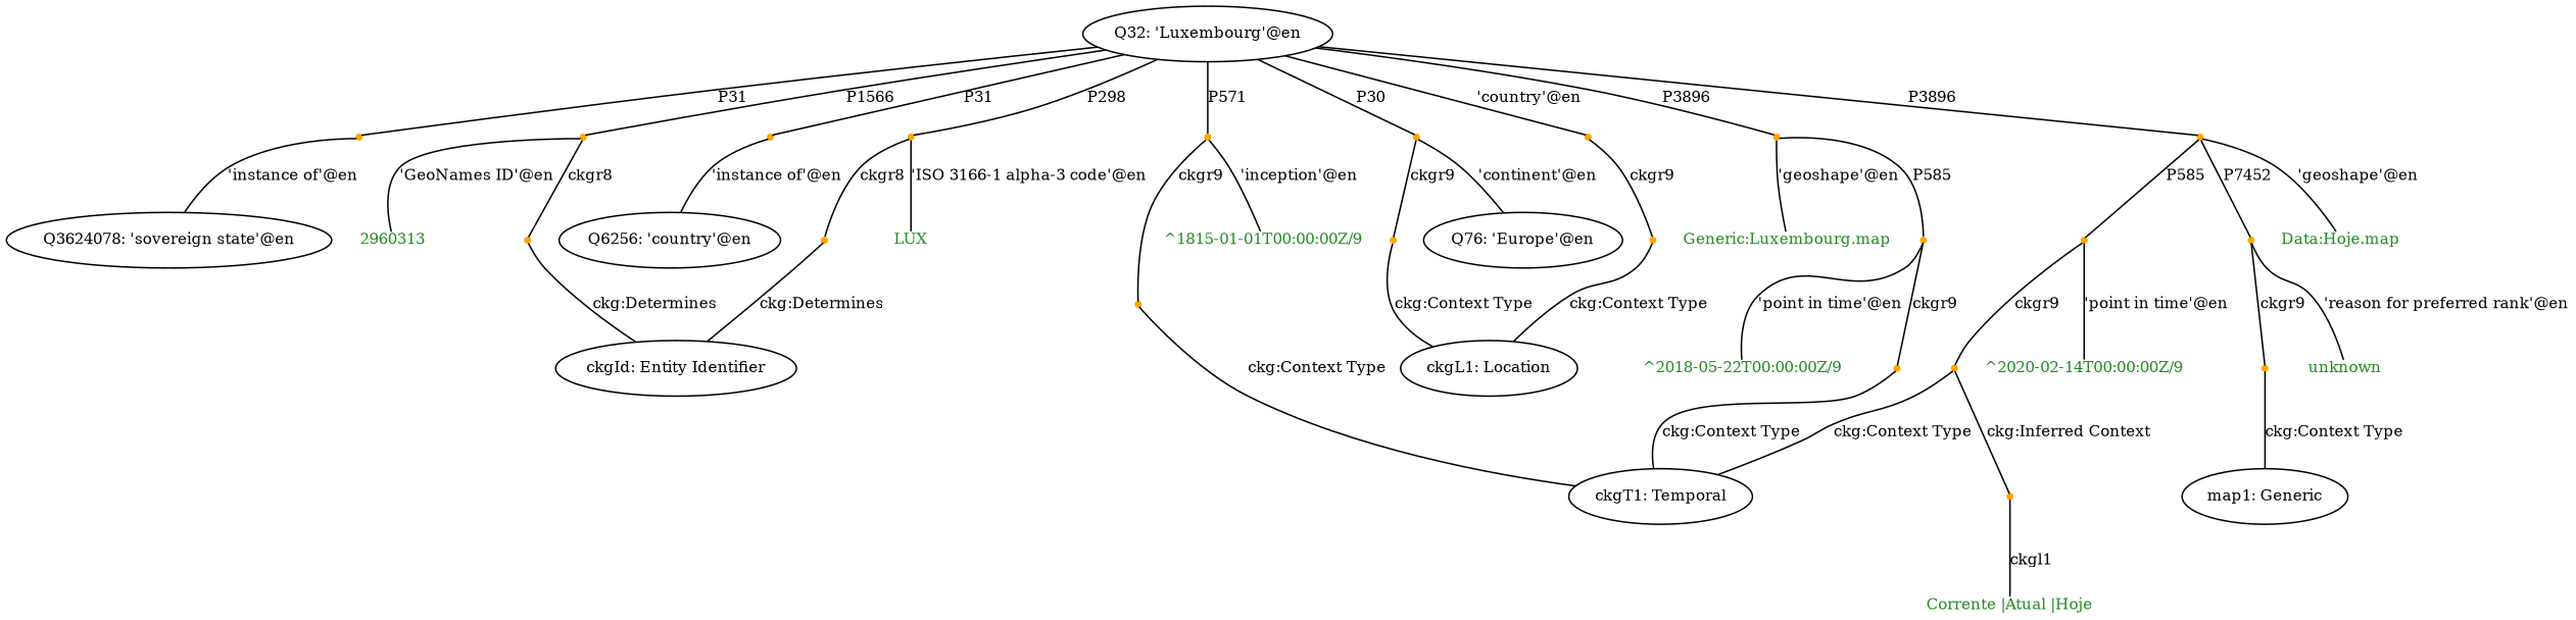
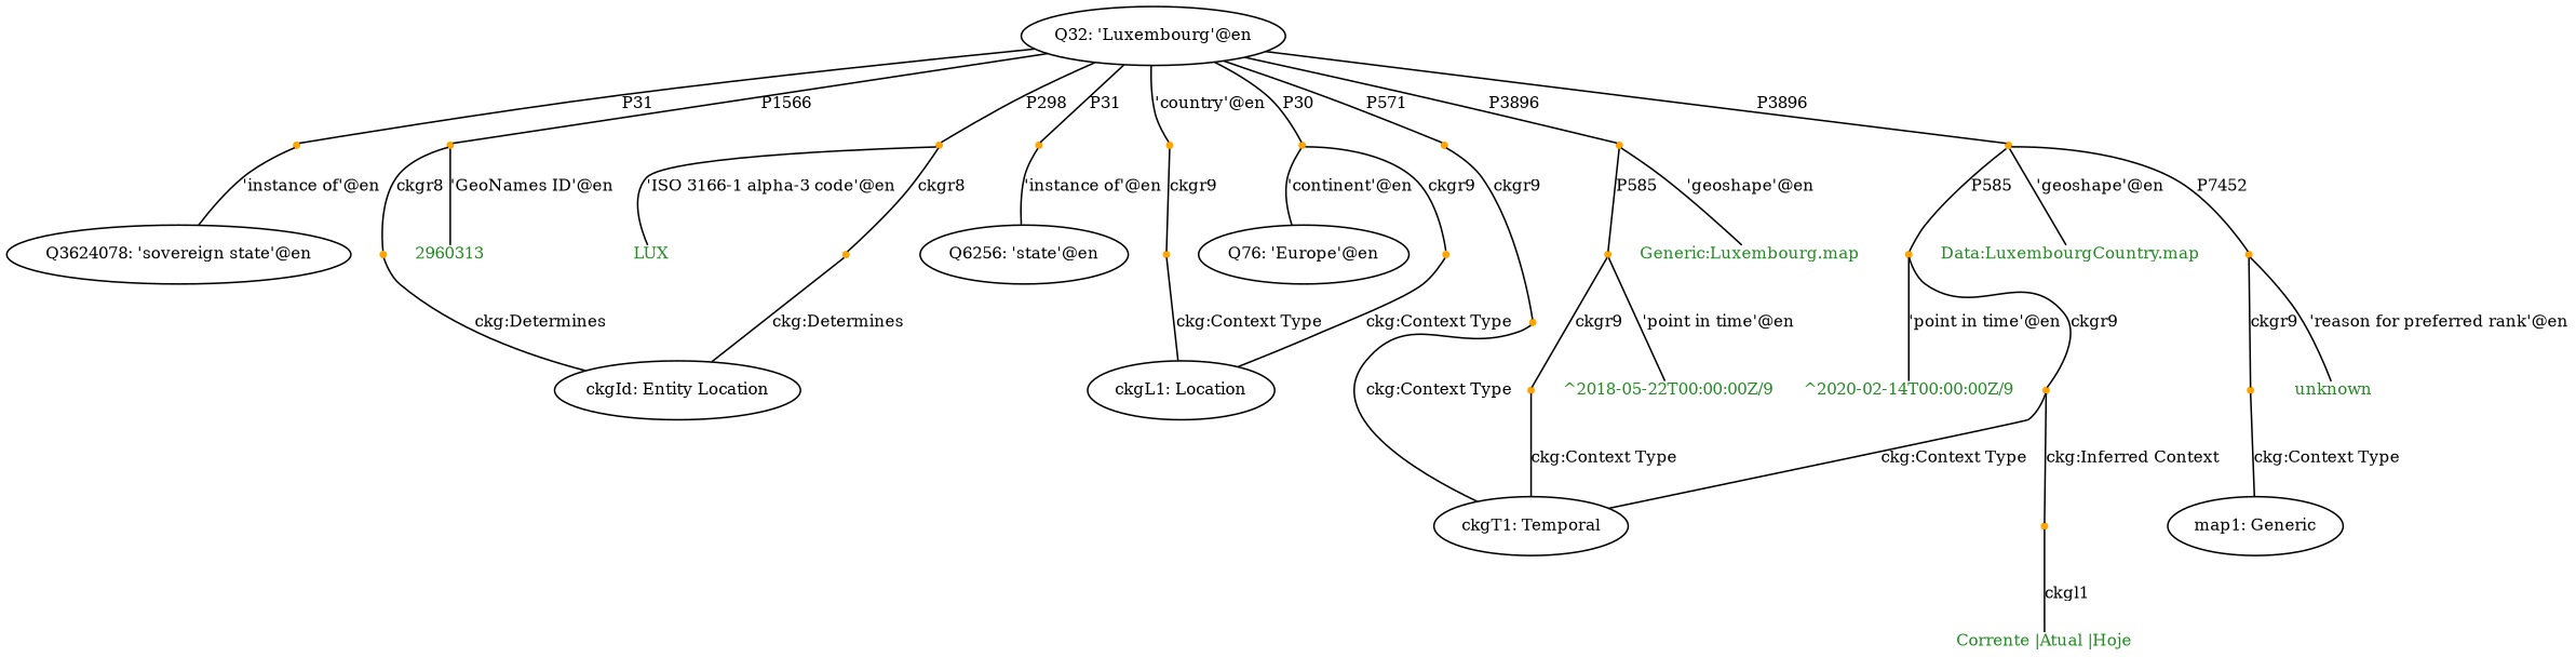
  strict graph {
    fontsize=20
    node [fontcolor=black fontsize=10 shape=point color=orange style=filled]
    edge [fontsize=10]
    n1 [label="Q32: 'Luxembourg'@en" shape=ellipse color="" style=""]
    "Q32-P31-Q3624078-3652e85b-0"
    "Q32-P1566-0c4dc1-f2799667-0" [fontcolor=forestgreen]
    "Q32-P31-Q6256-f26ba82d-0"
    "Q32-P298-76d87b-5f794d54-0" [fontcolor=forestgreen]
    "Q32-P17-Q32-ba767b2a-0"
    "Q32-P571-895cae-e79cc2f0-0" [fontcolor=forestgreen]
    "Q32-P30-Q46-ce3a5135-0"
    "Q32-P3896-91b57d-2292122e-0" [fontcolor=forestgreen]
    "Q32-P3896-c3109c-c7e6ab55-0" [fontcolor=forestgreen]
    n11 [label="Q3624078: 'sovereign state'@en" shape=ellipse color="" style=""]
    n12 [fontcolor=forestgreen label=2960313 shape=plain color="" style=""]
    "Q32-P1566-0c4dc1-f2799667-0-P1566"
-   n14 [label="Q6256: 'country'@en" shape=ellipse color="" style=""]
+   n14 [label="Q6256: 'state'@en" shape=ellipse color="" style=""]
    n15 [fontcolor=forestgreen label=LUX shape=plain color="" style=""]
    "Q32-P298-76d87b-5f794d54-0-P298"
    "Q32-P17-Q32-ba767b2a-0-P17"
-   n18 [fontcolor=forestgreen label="^1815-01-01T00:00:00Z/9" shape=plain color="" style=""]
    "Q32-P571-895cae-e79cc2f0-0-P571"
    n20 [label="Q76: 'Europe'@en" shape=ellipse color="" style=""]
    "Q32-P30-Q46-ce3a5135-0-P30"
    n22 [fontcolor=forestgreen label="Generic:Luxembourg.map" shape=plain color="" style=""]
    "Q32-P3896-91b57d-2292122e-0-P585" [fontcolor=forestgreen]
-   n24 [fontcolor=forestgreen label="Data:Hoje.map" shape=plain color="" style=""]
+   n24 [fontcolor=forestgreen label="Data:LuxembourgCountry.map" shape=plain color="" style=""]
    "Q32-P3896-c3109c-c7e6ab55-0-P585" [fontcolor=forestgreen]
    "Q32-P3896-c3109c-c7e6ab55-0-P7452" [fontcolor=forestgreen]
-   n27 [label="ckgId: Entity Identifier" shape=ellipse color="" style=""]
+   n27 [label="ckgId: Entity Location" shape=ellipse color="" style=""]
    n28 [label="ckgL1: Location" shape=ellipse color="" style=""]
    n29 [label="ckgT1: Temporal" shape=ellipse color="" style=""]
    n30 [fontcolor=forestgreen label="^2018-05-22T00:00:00Z/9" shape=plain color="" style=""]
    "Q32-P3896-91b57d-2292122e-0-P585-ckgT1"
    n32 [fontcolor=forestgreen label="^2020-02-14T00:00:00Z/9" shape=plain color="" style=""]
    n33 [label="Q32-P3896-c3109c-c7e6ab55-0-P585-ckgT1: ckgr3"]
    n34 [fontcolor=forestgreen label=unknown shape=plain color="" style=""]
    "Q32-P3896-c3109c-c7e6ab55-0-P7452-ckgG1"
    "Q32-P3896-c3109c-c7e6ab55-0-P585-ckgl1" [fontcolor=forestgreen]
    n37 [fontcolor=forestgreen label="Corrente |Atual |Hoje" shape=plain color="" style=""]
    n38 [label="map1: Generic" shape=ellipse color="" style=""]
    n1 -- "Q32-P31-Q3624078-3652e85b-0" [label=P31]
    n1 -- "Q32-P1566-0c4dc1-f2799667-0" [label=P1566]
    n1 -- "Q32-P31-Q6256-f26ba82d-0" [label=P31]
    n1 -- "Q32-P298-76d87b-5f794d54-0" [label=P298]
    n1 -- "Q32-P17-Q32-ba767b2a-0" [label="'country'@en"]
    n1 -- "Q32-P571-895cae-e79cc2f0-0" [label=P571]
    n1 -- "Q32-P30-Q46-ce3a5135-0" [label=P30]
    n1 -- "Q32-P3896-91b57d-2292122e-0" [label=P3896]
    n1 -- "Q32-P3896-c3109c-c7e6ab55-0" [label=P3896]
    "Q32-P31-Q3624078-3652e85b-0" -- n11 [label="'instance of'@en"]
    "Q32-P1566-0c4dc1-f2799667-0" -- n12 [label="'GeoNames ID'@en"]
    "Q32-P1566-0c4dc1-f2799667-0" -- "Q32-P1566-0c4dc1-f2799667-0-P1566" [label=ckgr8]
    "Q32-P31-Q6256-f26ba82d-0" -- n14 [label="'instance of'@en"]
    "Q32-P298-76d87b-5f794d54-0" -- n15 [label="'ISO 3166-1 alpha-3 code'@en"]
    "Q32-P298-76d87b-5f794d54-0" -- "Q32-P298-76d87b-5f794d54-0-P298" [label=ckgr8]
    "Q32-P17-Q32-ba767b2a-0" -- "Q32-P17-Q32-ba767b2a-0-P17" [label=ckgr9]
-   "Q32-P571-895cae-e79cc2f0-0" -- n18 [label="'inception'@en"]
    "Q32-P571-895cae-e79cc2f0-0" -- "Q32-P571-895cae-e79cc2f0-0-P571" [label=ckgr9]
    "Q32-P30-Q46-ce3a5135-0" -- n20 [label="'continent'@en"]
    "Q32-P30-Q46-ce3a5135-0" -- "Q32-P30-Q46-ce3a5135-0-P30" [label=ckgr9]
    "Q32-P3896-91b57d-2292122e-0" -- n22 [label="'geoshape'@en"]
    "Q32-P3896-91b57d-2292122e-0" -- "Q32-P3896-91b57d-2292122e-0-P585" [label=P585]
    "Q32-P3896-c3109c-c7e6ab55-0" -- n24 [label="'geoshape'@en"]
    "Q32-P3896-c3109c-c7e6ab55-0" -- "Q32-P3896-c3109c-c7e6ab55-0-P585" [label=P585]
    "Q32-P3896-c3109c-c7e6ab55-0" -- "Q32-P3896-c3109c-c7e6ab55-0-P7452" [label=P7452]
    "Q32-P1566-0c4dc1-f2799667-0-P1566" -- n27 [label="ckg:Determines"]
    "Q32-P298-76d87b-5f794d54-0-P298" -- n27 [label="ckg:Determines"]
    "Q32-P17-Q32-ba767b2a-0-P17" -- n28 [label="ckg:Context Type"]
    "Q32-P571-895cae-e79cc2f0-0-P571" -- n29 [label="ckg:Context Type"]
    "Q32-P30-Q46-ce3a5135-0-P30" -- n28 [label="ckg:Context Type"]
    "Q32-P3896-91b57d-2292122e-0-P585" -- n30 [label="'point in time'@en"]
    "Q32-P3896-91b57d-2292122e-0-P585" -- "Q32-P3896-91b57d-2292122e-0-P585-ckgT1" [label=ckgr9]
    "Q32-P3896-c3109c-c7e6ab55-0-P585" -- n32 [label="'point in time'@en"]
    "Q32-P3896-c3109c-c7e6ab55-0-P585" -- n33 [label=ckgr9]
    "Q32-P3896-c3109c-c7e6ab55-0-P7452" -- n34 [label="'reason for preferred rank'@en"]
    "Q32-P3896-c3109c-c7e6ab55-0-P7452" -- "Q32-P3896-c3109c-c7e6ab55-0-P7452-ckgG1" [label=ckgr9]
    "Q32-P3896-91b57d-2292122e-0-P585-ckgT1" -- n29 [label="ckg:Context Type"]
    n33 -- n29 [label="ckg:Context Type"]
    n33 -- "Q32-P3896-c3109c-c7e6ab55-0-P585-ckgl1" [label="ckg:Inferred Context"]
    "Q32-P3896-c3109c-c7e6ab55-0-P7452-ckgG1" -- n38 [label="ckg:Context Type"]
    "Q32-P3896-c3109c-c7e6ab55-0-P585-ckgl1" -- n37 [label=ckgl1]
  }
